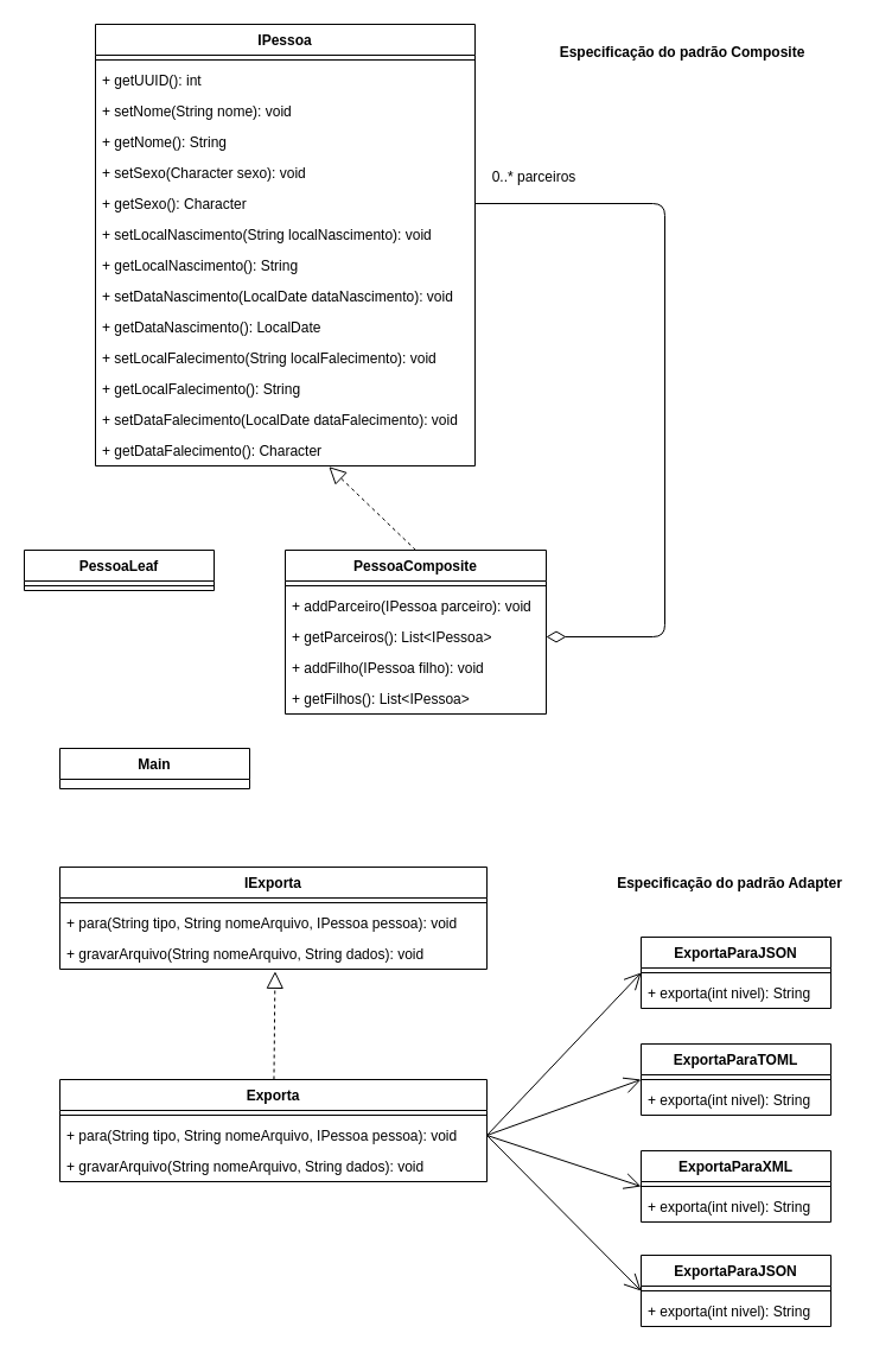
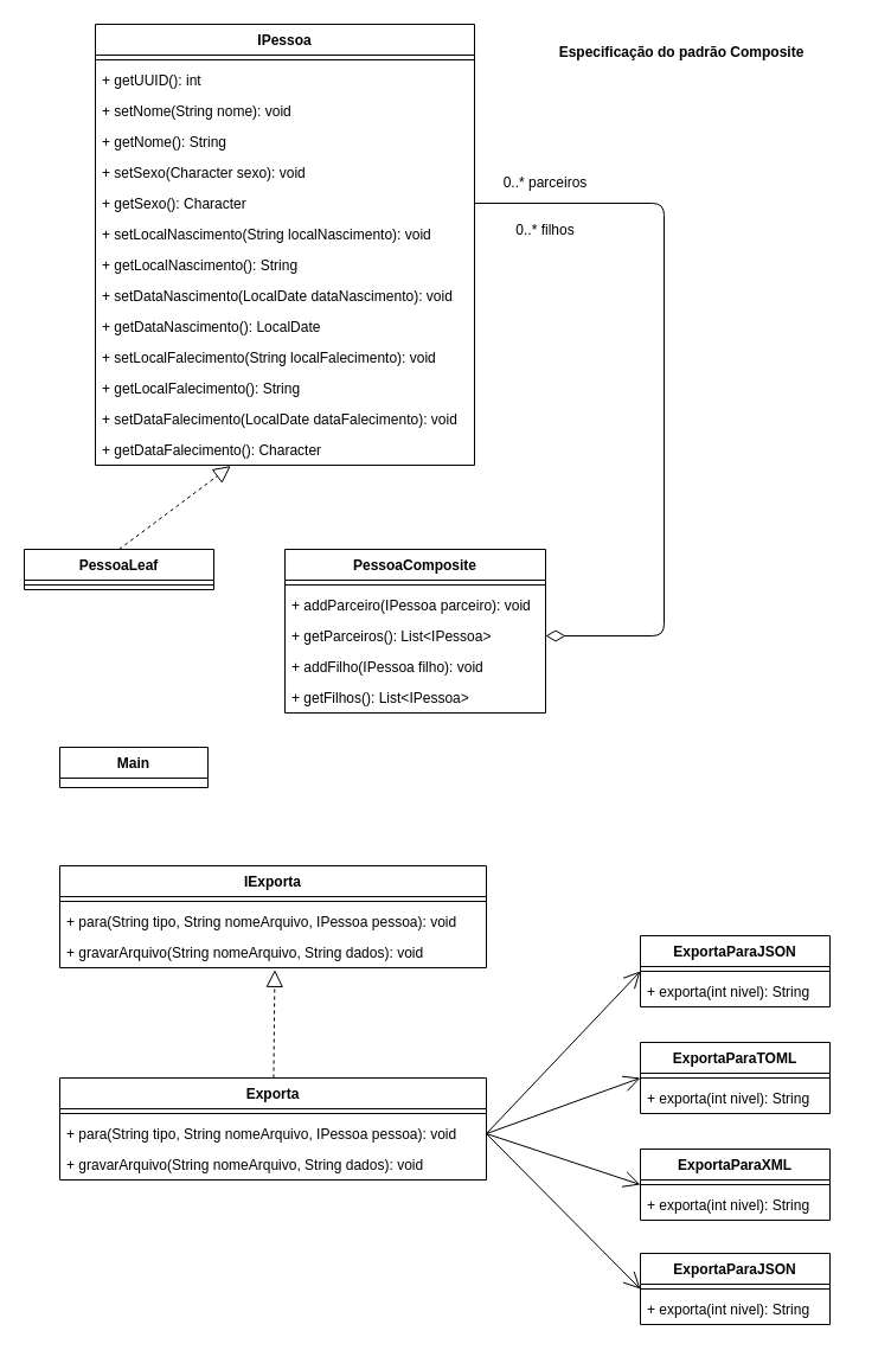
  <mxCell id="0" />
  <mxCell id="1" parent="0" />
  <mxCell id="2" value="IPessoa" style="swimlane;fontStyle=1;align=center;verticalAlign=top;childLayout=stackLayout;horizontal=1;startSize=26;horizontalStack=0;resizeParent=1;resizeParentMax=0;resizeLast=0;collapsible=1;marginBottom=0;" vertex="1" parent="1"><mxGeometry x="80" y="20" width="320" height="372" as="geometry" /></mxCell>
  <mxCell id="3" value="" style="line;strokeWidth=1;fillColor=none;align=left;verticalAlign=middle;spacingTop=-1;spacingLeft=3;spacingRight=3;rotatable=0;labelPosition=right;points=[];portConstraint=eastwest;" vertex="1" parent="2"><mxGeometry y="26" width="320" height="8" as="geometry" /></mxCell>
  <mxCell id="4" value="+ getUUID(): int" style="text;strokeColor=none;fillColor=none;align=left;verticalAlign=top;spacingLeft=4;spacingRight=4;overflow=hidden;rotatable=0;points=[[0,0.5],[1,0.5]];portConstraint=eastwest;" vertex="1" parent="2"><mxGeometry y="34" width="320" height="26" as="geometry" /></mxCell>
  <mxCell id="5" value="+ setNome(String nome): void" style="text;strokeColor=none;fillColor=none;align=left;verticalAlign=top;spacingLeft=4;spacingRight=4;overflow=hidden;rotatable=0;points=[[0,0.5],[1,0.5]];portConstraint=eastwest;" vertex="1" parent="2"><mxGeometry y="60" width="320" height="26" as="geometry" /></mxCell>
  <mxCell id="6" value="+ getNome(): String" style="text;strokeColor=none;fillColor=none;align=left;verticalAlign=top;spacingLeft=4;spacingRight=4;overflow=hidden;rotatable=0;points=[[0,0.5],[1,0.5]];portConstraint=eastwest;" vertex="1" parent="2"><mxGeometry y="86" width="320" height="26" as="geometry" /></mxCell>
  <mxCell id="7" value="+ setSexo(Character sexo): void" style="text;strokeColor=none;fillColor=none;align=left;verticalAlign=top;spacingLeft=4;spacingRight=4;overflow=hidden;rotatable=0;points=[[0,0.5],[1,0.5]];portConstraint=eastwest;" vertex="1" parent="2"><mxGeometry y="112" width="320" height="26" as="geometry" /></mxCell>
  <mxCell id="8" value="+ getSexo(): Character" style="text;strokeColor=none;fillColor=none;align=left;verticalAlign=top;spacingLeft=4;spacingRight=4;overflow=hidden;rotatable=0;points=[[0,0.5],[1,0.5]];portConstraint=eastwest;" vertex="1" parent="2"><mxGeometry y="138" width="320" height="26" as="geometry" /></mxCell>
  <mxCell id="9" value="+ setLocalNascimento(String localNascimento): void" style="text;strokeColor=none;fillColor=none;align=left;verticalAlign=top;spacingLeft=4;spacingRight=4;overflow=hidden;rotatable=0;points=[[0,0.5],[1,0.5]];portConstraint=eastwest;" vertex="1" parent="2"><mxGeometry y="164" width="320" height="26" as="geometry" /></mxCell>
  <mxCell id="10" value="+ getLocalNascimento(): String" style="text;strokeColor=none;fillColor=none;align=left;verticalAlign=top;spacingLeft=4;spacingRight=4;overflow=hidden;rotatable=0;points=[[0,0.5],[1,0.5]];portConstraint=eastwest;" vertex="1" parent="2"><mxGeometry y="190" width="320" height="26" as="geometry" /></mxCell>
  <mxCell id="11" value="+ setDataNascimento(LocalDate dataNascimento): void" style="text;strokeColor=none;fillColor=none;align=left;verticalAlign=top;spacingLeft=4;spacingRight=4;overflow=hidden;rotatable=0;points=[[0,0.5],[1,0.5]];portConstraint=eastwest;" vertex="1" parent="2"><mxGeometry y="216" width="320" height="26" as="geometry" /></mxCell>
  <mxCell id="12" value="+ getDataNascimento(): LocalDate" style="text;strokeColor=none;fillColor=none;align=left;verticalAlign=top;spacingLeft=4;spacingRight=4;overflow=hidden;rotatable=0;points=[[0,0.5],[1,0.5]];portConstraint=eastwest;" vertex="1" parent="2"><mxGeometry y="242" width="320" height="26" as="geometry" /></mxCell>
  <mxCell id="13" value="+ setLocalFalecimento(String localFalecimento): void" style="text;strokeColor=none;fillColor=none;align=left;verticalAlign=top;spacingLeft=4;spacingRight=4;overflow=hidden;rotatable=0;points=[[0,0.5],[1,0.5]];portConstraint=eastwest;" vertex="1" parent="2"><mxGeometry y="268" width="320" height="26" as="geometry" /></mxCell>
  <mxCell id="14" value="+ getLocalFalecimento(): String" style="text;strokeColor=none;fillColor=none;align=left;verticalAlign=top;spacingLeft=4;spacingRight=4;overflow=hidden;rotatable=0;points=[[0,0.5],[1,0.5]];portConstraint=eastwest;" vertex="1" parent="2"><mxGeometry y="294" width="320" height="26" as="geometry" /></mxCell>
  <mxCell id="15" value="+ setDataFalecimento(LocalDate dataFalecimento): void" style="text;strokeColor=none;fillColor=none;align=left;verticalAlign=top;spacingLeft=4;spacingRight=4;overflow=hidden;rotatable=0;points=[[0,0.5],[1,0.5]];portConstraint=eastwest;" vertex="1" parent="2"><mxGeometry y="320" width="320" height="26" as="geometry" /></mxCell>
  <mxCell id="16" value="+ getDataFalecimento(): Character" style="text;strokeColor=none;fillColor=none;align=left;verticalAlign=top;spacingLeft=4;spacingRight=4;overflow=hidden;rotatable=0;points=[[0,0.5],[1,0.5]];portConstraint=eastwest;" vertex="1" parent="2"><mxGeometry y="346" width="320" height="26" as="geometry" /></mxCell>
  <mxCell id="17" value="PessoaComposite" style="swimlane;fontStyle=1;align=center;verticalAlign=top;childLayout=stackLayout;horizontal=1;startSize=26;horizontalStack=0;resizeParent=1;resizeParentMax=0;resizeLast=0;collapsible=1;marginBottom=0;" vertex="1" parent="1"><mxGeometry x="240" y="463" width="220" height="138" as="geometry" /></mxCell>
  <mxCell id="18" value="" style="line;strokeWidth=1;fillColor=none;align=left;verticalAlign=middle;spacingTop=-1;spacingLeft=3;spacingRight=3;rotatable=0;labelPosition=right;points=[];portConstraint=eastwest;" vertex="1" parent="17"><mxGeometry y="26" width="220" height="8" as="geometry" /></mxCell>
  <mxCell id="19" value="+ addParceiro(IPessoa parceiro): void" style="text;strokeColor=none;fillColor=none;align=left;verticalAlign=top;spacingLeft=4;spacingRight=4;overflow=hidden;rotatable=0;points=[[0,0.5],[1,0.5]];portConstraint=eastwest;" vertex="1" parent="17"><mxGeometry y="34" width="220" height="26" as="geometry" /></mxCell>
  <mxCell id="20" value="+ getParceiros(): List&lt;IPessoa&gt;" style="text;strokeColor=none;fillColor=none;align=left;verticalAlign=top;spacingLeft=4;spacingRight=4;overflow=hidden;rotatable=0;points=[[0,0.5],[1,0.5]];portConstraint=eastwest;" vertex="1" parent="17"><mxGeometry y="60" width="220" height="26" as="geometry" /></mxCell>
  <mxCell id="21" value="+ addFilho(IPessoa filho): void" style="text;strokeColor=none;fillColor=none;align=left;verticalAlign=top;spacingLeft=4;spacingRight=4;overflow=hidden;rotatable=0;points=[[0,0.5],[1,0.5]];portConstraint=eastwest;" vertex="1" parent="17"><mxGeometry y="86" width="220" height="26" as="geometry" /></mxCell>
  <mxCell id="22" value="+ getFilhos(): List&lt;IPessoa&gt;" style="text;strokeColor=none;fillColor=none;align=left;verticalAlign=top;spacingLeft=4;spacingRight=4;overflow=hidden;rotatable=0;points=[[0,0.5],[1,0.5]];portConstraint=eastwest;" vertex="1" parent="17"><mxGeometry y="112" width="220" height="26" as="geometry" /></mxCell>
  <mxCell id="23" value="PessoaLeaf" style="swimlane;fontStyle=1;align=center;verticalAlign=top;childLayout=stackLayout;horizontal=1;startSize=26;horizontalStack=0;resizeParent=1;resizeParentMax=0;resizeLast=0;collapsible=1;marginBottom=0;" vertex="1" parent="1"><mxGeometry x="20" y="463" width="160" height="34" as="geometry" /></mxCell>
  <mxCell id="24" value="" style="line;strokeWidth=1;fillColor=none;align=left;verticalAlign=middle;spacingTop=-1;spacingLeft=3;spacingRight=3;rotatable=0;labelPosition=right;points=[];portConstraint=eastwest;" vertex="1" parent="23"><mxGeometry y="26" width="160" height="8" as="geometry" /></mxCell>
- <mxCell id="26" value="" style="endArrow=block;dashed=1;endFill=0;endSize=12;html=1;exitX=0.5;exitY=0;exitDx=0;exitDy=0;entryX=0.615;entryY=1.026;entryDx=0;entryDy=0;entryPerimeter=0;" edge="1" parent="1" source="17" target="16"><mxGeometry width="160" relative="1" as="geometry"><mxPoint x="160" y="580" as="sourcePoint" /><mxPoint x="235" y="440" as="targetPoint" /></mxGeometry></mxCell>
+ <mxCell id="25" value="" style="endArrow=block;dashed=1;endFill=0;endSize=12;html=1;exitX=0.5;exitY=0;exitDx=0;exitDy=0;entryX=0.357;entryY=1.026;entryDx=0;entryDy=0;entryPerimeter=0;" edge="1" parent="1" source="23" target="16"><mxGeometry width="160" relative="1" as="geometry"><mxPoint x="130" y="590" as="sourcePoint" /><mxPoint x="190" y="450" as="targetPoint" /></mxGeometry></mxCell>
  <mxCell id="27" value="" style="endArrow=none;html=1;endSize=12;startArrow=diamondThin;startSize=14;startFill=0;edgeStyle=orthogonalEdgeStyle;align=left;verticalAlign=bottom;entryX=1;entryY=0.5;entryDx=0;entryDy=0;endFill=0;exitX=1;exitY=0.5;exitDx=0;exitDy=0;" edge="1" parent="1" source="20" target="8"><mxGeometry x="-1" y="3" relative="1" as="geometry"><mxPoint x="480" y="530" as="sourcePoint" /><mxPoint x="740" y="520" as="targetPoint" /><Array as="points"><mxPoint x="560" y="536" /><mxPoint x="560" y="171" /></Array></mxGeometry></mxCell>
- <mxCell id="28" value="0..* parceiros" style="text;align=center;fontStyle=0;verticalAlign=middle;spacingLeft=3;spacingRight=3;strokeColor=none;rotatable=0;points=[[0,0.5],[1,0.5]];portConstraint=eastwest;" vertex="1" parent="1"><mxGeometry x="410" y="135" width="80" height="26" as="geometry" /></mxCell>
+ <mxCell id="28" value="0..* parceiros" style="text;align=center;fontStyle=0;verticalAlign=middle;spacingLeft=3;spacingRight=3;strokeColor=none;rotatable=0;points=[[0,0.5],[1,0.5]];portConstraint=eastwest;" vertex="1" parent="1"><mxGeometry x="420" y="140" width="80" height="26" as="geometry" /></mxCell>
+ <mxCell id="29" value="0..* filhos" style="text;align=center;fontStyle=0;verticalAlign=middle;spacingLeft=3;spacingRight=3;strokeColor=none;rotatable=0;points=[[0,0.5],[1,0.5]];portConstraint=eastwest;" vertex="1" parent="1"><mxGeometry x="420" y="180" width="80" height="26" as="geometry" /></mxCell>
  <mxCell id="30" value="Exporta" style="swimlane;fontStyle=1;align=center;verticalAlign=top;childLayout=stackLayout;horizontal=1;startSize=26;horizontalStack=0;resizeParent=1;resizeParentMax=0;resizeLast=0;collapsible=1;marginBottom=0;" vertex="1" parent="1"><mxGeometry x="50" y="909" width="360" height="86" as="geometry" /></mxCell>
  <mxCell id="31" value="" style="line;strokeWidth=1;fillColor=none;align=left;verticalAlign=middle;spacingTop=-1;spacingLeft=3;spacingRight=3;rotatable=0;labelPosition=right;points=[];portConstraint=eastwest;" vertex="1" parent="30"><mxGeometry y="26" width="360" height="8" as="geometry" /></mxCell>
  <mxCell id="32" value="+ para(String tipo, String nomeArquivo, IPessoa pessoa): void" style="text;strokeColor=none;fillColor=none;align=left;verticalAlign=top;spacingLeft=4;spacingRight=4;overflow=hidden;rotatable=0;points=[[0,0.5],[1,0.5]];portConstraint=eastwest;" vertex="1" parent="30"><mxGeometry y="34" width="360" height="26" as="geometry" /></mxCell>
  <mxCell id="33" value="+ gravarArquivo(String nomeArquivo, String dados): void" style="text;strokeColor=none;fillColor=none;align=left;verticalAlign=top;spacingLeft=4;spacingRight=4;overflow=hidden;rotatable=0;points=[[0,0.5],[1,0.5]];portConstraint=eastwest;" vertex="1" parent="30"><mxGeometry y="60" width="360" height="26" as="geometry" /></mxCell>
  <mxCell id="34" value="ExportaParaJSON" style="swimlane;fontStyle=1;align=center;verticalAlign=top;childLayout=stackLayout;horizontal=1;startSize=26;horizontalStack=0;resizeParent=1;resizeParentMax=0;resizeLast=0;collapsible=1;marginBottom=0;" vertex="1" parent="1"><mxGeometry x="540" y="789" width="160" height="60" as="geometry" /></mxCell>
  <mxCell id="35" value="" style="line;strokeWidth=1;fillColor=none;align=left;verticalAlign=middle;spacingTop=-1;spacingLeft=3;spacingRight=3;rotatable=0;labelPosition=right;points=[];portConstraint=eastwest;" vertex="1" parent="34"><mxGeometry y="26" width="160" height="8" as="geometry" /></mxCell>
  <mxCell id="36" value="+ exporta(int nivel): String" style="text;strokeColor=none;fillColor=none;align=left;verticalAlign=top;spacingLeft=4;spacingRight=4;overflow=hidden;rotatable=0;points=[[0,0.5],[1,0.5]];portConstraint=eastwest;" vertex="1" parent="34"><mxGeometry y="34" width="160" height="26" as="geometry" /></mxCell>
  <mxCell id="37" value="ExportaParaTOML" style="swimlane;fontStyle=1;align=center;verticalAlign=top;childLayout=stackLayout;horizontal=1;startSize=26;horizontalStack=0;resizeParent=1;resizeParentMax=0;resizeLast=0;collapsible=1;marginBottom=0;" vertex="1" parent="1"><mxGeometry x="540" y="879" width="160" height="60" as="geometry" /></mxCell>
  <mxCell id="38" value="" style="line;strokeWidth=1;fillColor=none;align=left;verticalAlign=middle;spacingTop=-1;spacingLeft=3;spacingRight=3;rotatable=0;labelPosition=right;points=[];portConstraint=eastwest;" vertex="1" parent="37"><mxGeometry y="26" width="160" height="8" as="geometry" /></mxCell>
  <mxCell id="39" value="+ exporta(int nivel): String" style="text;strokeColor=none;fillColor=none;align=left;verticalAlign=top;spacingLeft=4;spacingRight=4;overflow=hidden;rotatable=0;points=[[0,0.5],[1,0.5]];portConstraint=eastwest;" vertex="1" parent="37"><mxGeometry y="34" width="160" height="26" as="geometry" /></mxCell>
  <mxCell id="40" value="ExportaParaXML" style="swimlane;fontStyle=1;align=center;verticalAlign=top;childLayout=stackLayout;horizontal=1;startSize=26;horizontalStack=0;resizeParent=1;resizeParentMax=0;resizeLast=0;collapsible=1;marginBottom=0;" vertex="1" parent="1"><mxGeometry x="540" y="969" width="160" height="60" as="geometry" /></mxCell>
  <mxCell id="41" value="" style="line;strokeWidth=1;fillColor=none;align=left;verticalAlign=middle;spacingTop=-1;spacingLeft=3;spacingRight=3;rotatable=0;labelPosition=right;points=[];portConstraint=eastwest;" vertex="1" parent="40"><mxGeometry y="26" width="160" height="8" as="geometry" /></mxCell>
  <mxCell id="42" value="+ exporta(int nivel): String" style="text;strokeColor=none;fillColor=none;align=left;verticalAlign=top;spacingLeft=4;spacingRight=4;overflow=hidden;rotatable=0;points=[[0,0.5],[1,0.5]];portConstraint=eastwest;" vertex="1" parent="40"><mxGeometry y="34" width="160" height="26" as="geometry" /></mxCell>
  <mxCell id="43" value="ExportaParaJSON" style="swimlane;fontStyle=1;align=center;verticalAlign=top;childLayout=stackLayout;horizontal=1;startSize=26;horizontalStack=0;resizeParent=1;resizeParentMax=0;resizeLast=0;collapsible=1;marginBottom=0;" vertex="1" parent="1"><mxGeometry x="540" y="1057" width="160" height="60" as="geometry" /></mxCell>
  <mxCell id="44" value="" style="line;strokeWidth=1;fillColor=none;align=left;verticalAlign=middle;spacingTop=-1;spacingLeft=3;spacingRight=3;rotatable=0;labelPosition=right;points=[];portConstraint=eastwest;" vertex="1" parent="43"><mxGeometry y="26" width="160" height="8" as="geometry" /></mxCell>
  <mxCell id="45" value="+ exporta(int nivel): String" style="text;strokeColor=none;fillColor=none;align=left;verticalAlign=top;spacingLeft=4;spacingRight=4;overflow=hidden;rotatable=0;points=[[0,0.5],[1,0.5]];portConstraint=eastwest;" vertex="1" parent="43"><mxGeometry y="34" width="160" height="26" as="geometry" /></mxCell>
  <mxCell id="46" value="" style="endArrow=open;endFill=1;endSize=12;html=1;entryX=0;entryY=0.5;entryDx=0;entryDy=0;exitX=1;exitY=0.5;exitDx=0;exitDy=0;" edge="1" parent="1" source="32" target="34"><mxGeometry width="160" relative="1" as="geometry"><mxPoint x="420" y="870" as="sourcePoint" /><mxPoint x="310" y="1080" as="targetPoint" /></mxGeometry></mxCell>
  <mxCell id="47" value="" style="endArrow=open;endFill=1;endSize=12;html=1;entryX=0;entryY=0.5;entryDx=0;entryDy=0;exitX=1;exitY=0.5;exitDx=0;exitDy=0;" edge="1" parent="1" source="32" target="37"><mxGeometry width="160" relative="1" as="geometry"><mxPoint x="90" y="1080" as="sourcePoint" /><mxPoint x="250" y="1080" as="targetPoint" /></mxGeometry></mxCell>
  <mxCell id="48" value="" style="endArrow=open;endFill=1;endSize=12;html=1;entryX=0;entryY=0.5;entryDx=0;entryDy=0;exitX=1;exitY=0.5;exitDx=0;exitDy=0;" edge="1" parent="1" source="32" target="40"><mxGeometry width="160" relative="1" as="geometry"><mxPoint x="210" y="1070" as="sourcePoint" /><mxPoint x="370" y="1070" as="targetPoint" /></mxGeometry></mxCell>
  <mxCell id="49" value="" style="endArrow=open;endFill=1;endSize=12;html=1;entryX=0;entryY=0.5;entryDx=0;entryDy=0;exitX=1;exitY=0.5;exitDx=0;exitDy=0;" edge="1" parent="1" source="32" target="43"><mxGeometry width="160" relative="1" as="geometry"><mxPoint x="290" y="1080" as="sourcePoint" /><mxPoint x="450" y="1080" as="targetPoint" /></mxGeometry></mxCell>
  <mxCell id="50" value="IExporta" style="swimlane;fontStyle=1;align=center;verticalAlign=top;childLayout=stackLayout;horizontal=1;startSize=26;horizontalStack=0;resizeParent=1;resizeParentMax=0;resizeLast=0;collapsible=1;marginBottom=0;" vertex="1" parent="1"><mxGeometry x="50" y="730" width="360" height="86" as="geometry" /></mxCell>
  <mxCell id="51" value="" style="line;strokeWidth=1;fillColor=none;align=left;verticalAlign=middle;spacingTop=-1;spacingLeft=3;spacingRight=3;rotatable=0;labelPosition=right;points=[];portConstraint=eastwest;" vertex="1" parent="50"><mxGeometry y="26" width="360" height="8" as="geometry" /></mxCell>
  <mxCell id="52" value="+ para(String tipo, String nomeArquivo, IPessoa pessoa): void" style="text;strokeColor=none;fillColor=none;align=left;verticalAlign=top;spacingLeft=4;spacingRight=4;overflow=hidden;rotatable=0;points=[[0,0.5],[1,0.5]];portConstraint=eastwest;" vertex="1" parent="50"><mxGeometry y="34" width="360" height="26" as="geometry" /></mxCell>
  <mxCell id="53" value="+ gravarArquivo(String nomeArquivo, String dados): void" style="text;strokeColor=none;fillColor=none;align=left;verticalAlign=top;spacingLeft=4;spacingRight=4;overflow=hidden;rotatable=0;points=[[0,0.5],[1,0.5]];portConstraint=eastwest;" vertex="1" parent="50"><mxGeometry y="60" width="360" height="26" as="geometry" /></mxCell>
  <mxCell id="54" value="" style="endArrow=block;dashed=1;endFill=0;endSize=12;html=1;entryX=0.504;entryY=1.071;entryDx=0;entryDy=0;entryPerimeter=0;" edge="1" parent="1" source="30" target="53"><mxGeometry width="160" relative="1" as="geometry"><mxPoint x="-10" y="1120" as="sourcePoint" /><mxPoint x="290" y="840" as="targetPoint" /></mxGeometry></mxCell>
- <mxCell id="55" value="Main" style="swimlane;fontStyle=1;align=center;verticalAlign=top;childLayout=stackLayout;horizontal=1;startSize=26;horizontalStack=0;resizeParent=1;resizeParentMax=0;resizeLast=0;collapsible=1;marginBottom=0;" vertex="1" parent="1"><mxGeometry x="50" y="630" width="160" height="34" as="geometry" /></mxCell>
+ <mxCell id="55" value="Main" style="swimlane;fontStyle=1;align=center;verticalAlign=top;childLayout=stackLayout;horizontal=1;startSize=26;horizontalStack=0;resizeParent=1;resizeParentMax=0;resizeLast=0;collapsible=1;marginBottom=0;" vertex="1" parent="1"><mxGeometry x="50" y="630" width="125" height="34" as="geometry" /></mxCell>
  <mxCell id="56" value="Especificação do padrão Composite" style="text;align=center;fontStyle=1;verticalAlign=middle;spacingLeft=3;spacingRight=3;strokeColor=none;rotatable=0;points=[[0,0.5],[1,0.5]];portConstraint=eastwest;" vertex="1" parent="1"><mxGeometry x="460" y="30" width="230" height="26" as="geometry" /></mxCell>
- <mxCell id="57" value="Especificação do padrão Adapter" style="text;align=center;fontStyle=1;verticalAlign=middle;spacingLeft=3;spacingRight=3;strokeColor=none;rotatable=0;points=[[0,0.5],[1,0.5]];portConstraint=eastwest;" vertex="1" parent="1"><mxGeometry x="500" y="730" width="230" height="26" as="geometry" /></mxCell>
